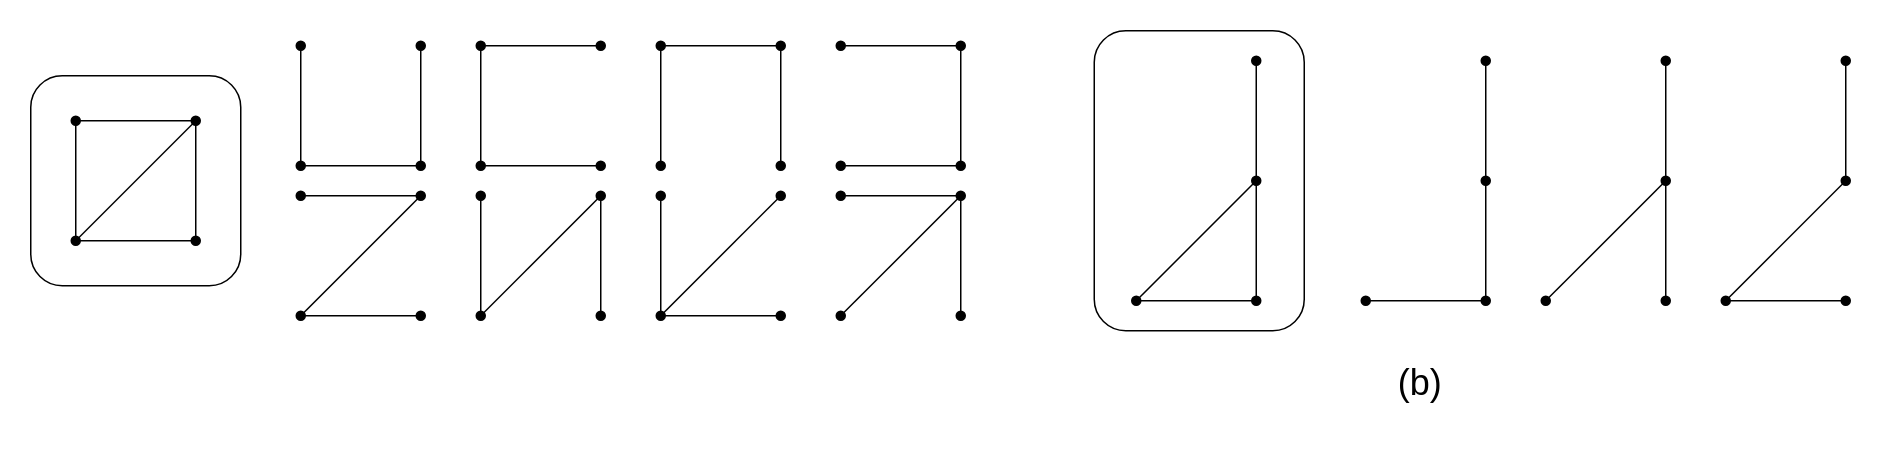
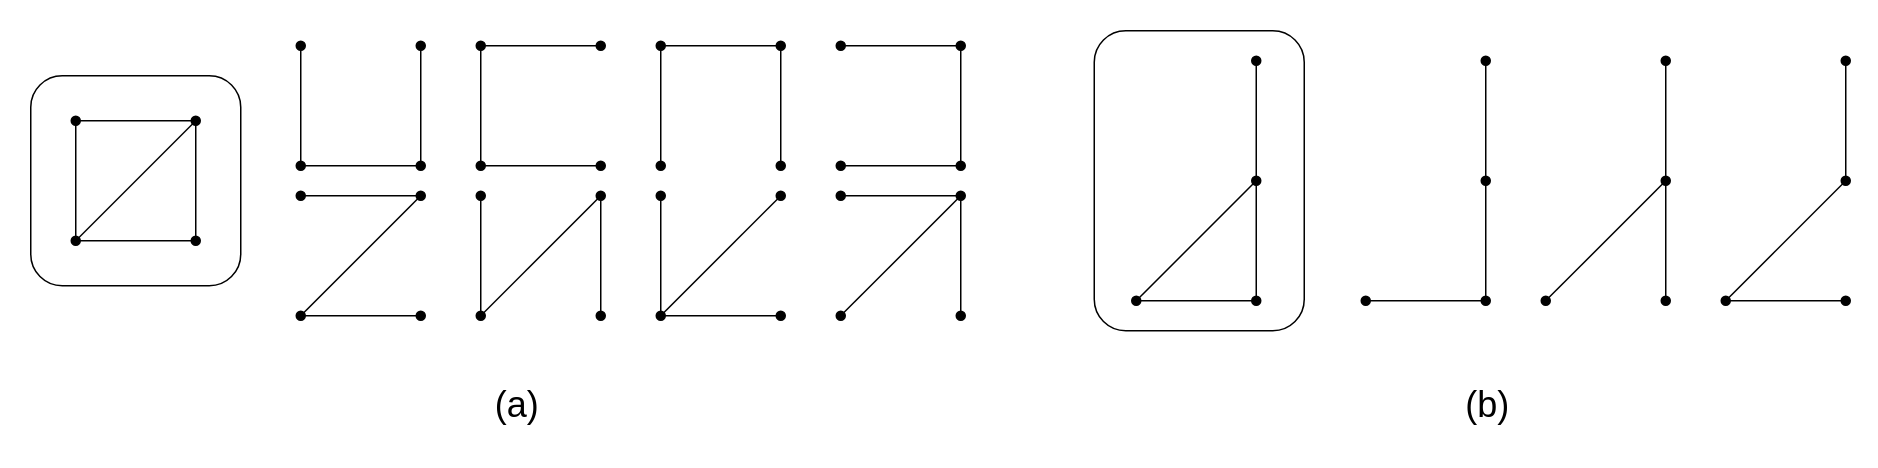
  <mxCell id="0" />
  <mxCell id="1" parent="0" />
  <mxCell id="2" value="" style="rounded=1;whiteSpace=wrap;html=1;fillColor=none;" vertex="1" parent="1"><mxGeometry x="20" y="50" width="140" height="140" as="geometry" /></mxCell>
  <mxCell id="3" value="" style="group" vertex="1" connectable="0" parent="1"><mxGeometry x="50" y="80" width="80" height="80" as="geometry" /></mxCell>
  <mxCell id="4" value="" style="group" vertex="1" connectable="0" parent="3"><mxGeometry width="80" height="80" as="geometry" /></mxCell>
  <mxCell id="5" value="" style="endArrow=oval;html=1;rounded=0;startArrow=oval;startFill=1;endFill=1;" edge="1" parent="4"><mxGeometry width="50" height="50" relative="1" as="geometry"><mxPoint as="sourcePoint" /><mxPoint x="80" as="targetPoint" /></mxGeometry></mxCell>
  <mxCell id="6" value="" style="endArrow=oval;html=1;rounded=0;startArrow=oval;startFill=1;endFill=1;" edge="1" parent="4"><mxGeometry width="50" height="50" relative="1" as="geometry"><mxPoint y="80" as="sourcePoint" /><mxPoint x="80" y="80" as="targetPoint" /></mxGeometry></mxCell>
  <mxCell id="7" value="" style="endArrow=none;html=1;rounded=0;" edge="1" parent="4"><mxGeometry width="50" height="50" relative="1" as="geometry"><mxPoint y="80" as="sourcePoint" /><mxPoint as="targetPoint" /></mxGeometry></mxCell>
  <mxCell id="8" value="" style="endArrow=none;html=1;rounded=0;" edge="1" parent="4"><mxGeometry width="50" height="50" relative="1" as="geometry"><mxPoint x="80" y="80" as="sourcePoint" /><mxPoint x="80" as="targetPoint" /></mxGeometry></mxCell>
  <mxCell id="9" value="" style="endArrow=none;html=1;rounded=0;" edge="1" parent="4"><mxGeometry width="50" height="50" relative="1" as="geometry"><mxPoint y="80" as="sourcePoint" /><mxPoint x="80" as="targetPoint" /></mxGeometry></mxCell>
  <mxCell id="10" value="" style="group" vertex="1" connectable="0" parent="1"><mxGeometry x="200" y="130" width="80" height="80" as="geometry" /></mxCell>
  <mxCell id="11" value="" style="endArrow=oval;html=1;rounded=0;startArrow=oval;startFill=1;endFill=1;" edge="1" parent="10"><mxGeometry width="50" height="50" relative="1" as="geometry"><mxPoint as="sourcePoint" /><mxPoint x="80" as="targetPoint" /></mxGeometry></mxCell>
  <mxCell id="12" value="" style="endArrow=oval;html=1;rounded=0;startArrow=oval;startFill=1;endFill=1;" edge="1" parent="10"><mxGeometry width="50" height="50" relative="1" as="geometry"><mxPoint y="80" as="sourcePoint" /><mxPoint x="80" y="80" as="targetPoint" /></mxGeometry></mxCell>
  <mxCell id="13" value="" style="endArrow=none;html=1;rounded=0;" edge="1" parent="10"><mxGeometry width="50" height="50" relative="1" as="geometry"><mxPoint y="80" as="sourcePoint" /><mxPoint x="80" as="targetPoint" /></mxGeometry></mxCell>
  <mxCell id="14" value="" style="group" vertex="1" connectable="0" parent="1"><mxGeometry x="200" y="30" width="80" height="80" as="geometry" /></mxCell>
  <mxCell id="15" value="" style="endArrow=oval;html=1;rounded=0;startArrow=oval;startFill=1;endFill=1;" edge="1" parent="14"><mxGeometry width="50" height="50" relative="1" as="geometry"><mxPoint y="80" as="sourcePoint" /><mxPoint x="80" y="80" as="targetPoint" /></mxGeometry></mxCell>
  <mxCell id="16" value="" style="endArrow=oval;html=1;rounded=0;endFill=1;" edge="1" parent="14"><mxGeometry width="50" height="50" relative="1" as="geometry"><mxPoint y="80" as="sourcePoint" /><mxPoint as="targetPoint" /></mxGeometry></mxCell>
  <mxCell id="17" value="" style="endArrow=oval;html=1;rounded=0;endFill=1;" edge="1" parent="14"><mxGeometry width="50" height="50" relative="1" as="geometry"><mxPoint x="80" y="80" as="sourcePoint" /><mxPoint x="80" as="targetPoint" /></mxGeometry></mxCell>
  <mxCell id="18" value="" style="group" vertex="1" connectable="0" parent="1"><mxGeometry x="320" y="130" width="80" height="80" as="geometry" /></mxCell>
  <mxCell id="19" value="" style="endArrow=oval;html=1;rounded=0;startArrow=oval;startFill=1;endFill=1;" edge="1" parent="18"><mxGeometry width="50" height="50" relative="1" as="geometry"><mxPoint y="80" as="sourcePoint" /><mxPoint as="targetPoint" /></mxGeometry></mxCell>
  <mxCell id="20" value="" style="endArrow=oval;html=1;rounded=0;startArrow=oval;startFill=1;endFill=1;" edge="1" parent="18"><mxGeometry width="50" height="50" relative="1" as="geometry"><mxPoint x="80" y="80" as="sourcePoint" /><mxPoint x="80" as="targetPoint" /></mxGeometry></mxCell>
  <mxCell id="21" value="" style="endArrow=none;html=1;rounded=0;" edge="1" parent="18"><mxGeometry width="50" height="50" relative="1" as="geometry"><mxPoint y="80" as="sourcePoint" /><mxPoint x="80" as="targetPoint" /></mxGeometry></mxCell>
  <mxCell id="22" value="" style="group" vertex="1" connectable="0" parent="1"><mxGeometry x="320" y="30" width="80" height="80" as="geometry" /></mxCell>
  <mxCell id="23" value="" style="endArrow=oval;html=1;rounded=0;startArrow=oval;startFill=1;endFill=1;" edge="1" parent="22"><mxGeometry width="50" height="50" relative="1" as="geometry"><mxPoint as="sourcePoint" /><mxPoint x="80" as="targetPoint" /></mxGeometry></mxCell>
  <mxCell id="24" value="" style="endArrow=oval;html=1;rounded=0;startArrow=oval;startFill=1;endFill=1;" edge="1" parent="22"><mxGeometry width="50" height="50" relative="1" as="geometry"><mxPoint y="80" as="sourcePoint" /><mxPoint x="80" y="80" as="targetPoint" /></mxGeometry></mxCell>
  <mxCell id="25" value="" style="endArrow=none;html=1;rounded=0;" edge="1" parent="22"><mxGeometry width="50" height="50" relative="1" as="geometry"><mxPoint y="80" as="sourcePoint" /><mxPoint as="targetPoint" /></mxGeometry></mxCell>
  <mxCell id="26" value="" style="group" vertex="1" connectable="0" parent="1"><mxGeometry x="440" y="130" width="80" height="80" as="geometry" /></mxCell>
  <mxCell id="27" value="" style="endArrow=oval;html=1;rounded=0;startArrow=oval;startFill=1;endFill=1;" edge="1" parent="26"><mxGeometry width="50" height="50" relative="1" as="geometry"><mxPoint y="80" as="sourcePoint" /><mxPoint x="80" y="80" as="targetPoint" /></mxGeometry></mxCell>
  <mxCell id="28" value="" style="endArrow=oval;html=1;rounded=0;endFill=1;" edge="1" parent="26"><mxGeometry width="50" height="50" relative="1" as="geometry"><mxPoint y="80" as="sourcePoint" /><mxPoint as="targetPoint" /></mxGeometry></mxCell>
  <mxCell id="29" value="" style="endArrow=oval;html=1;rounded=0;endFill=1;" edge="1" parent="26"><mxGeometry width="50" height="50" relative="1" as="geometry"><mxPoint y="80" as="sourcePoint" /><mxPoint x="80" as="targetPoint" /></mxGeometry></mxCell>
  <mxCell id="30" value="" style="group" vertex="1" connectable="0" parent="1"><mxGeometry x="440" y="30" width="80" height="80" as="geometry" /></mxCell>
  <mxCell id="31" value="" style="endArrow=oval;html=1;rounded=0;startArrow=oval;startFill=1;endFill=1;" edge="1" parent="30"><mxGeometry width="50" height="50" relative="1" as="geometry"><mxPoint as="sourcePoint" /><mxPoint x="80" as="targetPoint" /></mxGeometry></mxCell>
  <mxCell id="32" value="" style="endArrow=none;html=1;rounded=0;startArrow=oval;startFill=1;" edge="1" parent="30"><mxGeometry width="50" height="50" relative="1" as="geometry"><mxPoint y="80" as="sourcePoint" /><mxPoint as="targetPoint" /></mxGeometry></mxCell>
  <mxCell id="33" value="" style="endArrow=none;html=1;rounded=0;startArrow=oval;startFill=1;" edge="1" parent="30"><mxGeometry width="50" height="50" relative="1" as="geometry"><mxPoint x="80" y="80" as="sourcePoint" /><mxPoint x="80" as="targetPoint" /></mxGeometry></mxCell>
  <mxCell id="34" value="" style="group" vertex="1" connectable="0" parent="1"><mxGeometry x="560" y="130" width="80" height="80" as="geometry" /></mxCell>
  <mxCell id="35" value="" style="endArrow=oval;html=1;rounded=0;startArrow=oval;startFill=1;endFill=1;" edge="1" parent="34"><mxGeometry width="50" height="50" relative="1" as="geometry"><mxPoint as="sourcePoint" /><mxPoint x="80" as="targetPoint" /></mxGeometry></mxCell>
  <mxCell id="36" value="" style="endArrow=none;html=1;rounded=0;startArrow=oval;startFill=1;" edge="1" parent="34"><mxGeometry width="50" height="50" relative="1" as="geometry"><mxPoint x="80" y="80" as="sourcePoint" /><mxPoint x="80" as="targetPoint" /></mxGeometry></mxCell>
  <mxCell id="37" value="" style="endArrow=none;html=1;rounded=0;startArrow=oval;startFill=1;" edge="1" parent="34"><mxGeometry width="50" height="50" relative="1" as="geometry"><mxPoint y="80" as="sourcePoint" /><mxPoint x="80" as="targetPoint" /></mxGeometry></mxCell>
  <mxCell id="38" value="" style="group" vertex="1" connectable="0" parent="1"><mxGeometry x="560" y="30" width="80" height="80" as="geometry" /></mxCell>
  <mxCell id="39" value="" style="endArrow=oval;html=1;rounded=0;startArrow=oval;startFill=1;endFill=1;" edge="1" parent="38"><mxGeometry width="50" height="50" relative="1" as="geometry"><mxPoint as="sourcePoint" /><mxPoint x="80" as="targetPoint" /></mxGeometry></mxCell>
  <mxCell id="40" value="" style="endArrow=oval;html=1;rounded=0;startArrow=oval;startFill=1;endFill=1;" edge="1" parent="38"><mxGeometry width="50" height="50" relative="1" as="geometry"><mxPoint y="80" as="sourcePoint" /><mxPoint x="80" y="80" as="targetPoint" /></mxGeometry></mxCell>
  <mxCell id="41" value="" style="endArrow=none;html=1;rounded=0;" edge="1" parent="38"><mxGeometry width="50" height="50" relative="1" as="geometry"><mxPoint x="80" y="80" as="sourcePoint" /><mxPoint x="80" as="targetPoint" /></mxGeometry></mxCell>
  <mxCell id="42" value="" style="rounded=1;whiteSpace=wrap;html=1;fillColor=none;" vertex="1" parent="1"><mxGeometry x="729" y="20" width="140" height="200" as="geometry" /></mxCell>
  <mxCell id="43" value="" style="group" vertex="1" connectable="0" parent="1"><mxGeometry x="757" y="40" width="80" height="160" as="geometry" /></mxCell>
  <mxCell id="44" value="" style="endArrow=oval;html=1;rounded=0;startArrow=oval;startFill=1;endFill=1;" edge="1" parent="43"><mxGeometry width="50" height="50" relative="1" as="geometry"><mxPoint x="80" as="sourcePoint" /><mxPoint x="80" y="80" as="targetPoint" /></mxGeometry></mxCell>
  <mxCell id="45" value="" style="endArrow=oval;html=1;rounded=0;startArrow=oval;startFill=1;endFill=1;" edge="1" parent="43"><mxGeometry width="50" height="50" relative="1" as="geometry"><mxPoint y="160" as="sourcePoint" /><mxPoint x="80" y="160" as="targetPoint" /></mxGeometry></mxCell>
  <mxCell id="46" value="" style="endArrow=none;html=1;rounded=0;" edge="1" parent="43"><mxGeometry width="50" height="50" relative="1" as="geometry"><mxPoint x="80" y="160" as="sourcePoint" /><mxPoint x="80" y="80" as="targetPoint" /></mxGeometry></mxCell>
  <mxCell id="47" value="" style="endArrow=none;html=1;rounded=0;" edge="1" parent="43"><mxGeometry width="50" height="50" relative="1" as="geometry"><mxPoint y="160" as="sourcePoint" /><mxPoint x="80" y="80" as="targetPoint" /></mxGeometry></mxCell>
  <mxCell id="48" value="" style="group" vertex="1" connectable="0" parent="1"><mxGeometry x="910" y="40" width="80" height="160" as="geometry" /></mxCell>
  <mxCell id="49" value="" style="endArrow=oval;html=1;rounded=0;startArrow=oval;startFill=1;endFill=1;" edge="1" parent="48"><mxGeometry width="50" height="50" relative="1" as="geometry"><mxPoint x="80" as="sourcePoint" /><mxPoint x="80" y="80" as="targetPoint" /></mxGeometry></mxCell>
  <mxCell id="50" value="" style="endArrow=oval;html=1;rounded=0;startArrow=oval;startFill=1;endFill=1;" edge="1" parent="48"><mxGeometry width="50" height="50" relative="1" as="geometry"><mxPoint y="160" as="sourcePoint" /><mxPoint x="80" y="160" as="targetPoint" /></mxGeometry></mxCell>
  <mxCell id="51" value="" style="endArrow=none;html=1;rounded=0;" edge="1" parent="48"><mxGeometry width="50" height="50" relative="1" as="geometry"><mxPoint x="80" y="160" as="sourcePoint" /><mxPoint x="80" y="80" as="targetPoint" /></mxGeometry></mxCell>
  <mxCell id="52" value="" style="group" vertex="1" connectable="0" parent="1"><mxGeometry x="1030" y="40" width="80" height="160" as="geometry" /></mxCell>
  <mxCell id="53" value="" style="endArrow=oval;html=1;rounded=0;startArrow=oval;startFill=1;endFill=1;" edge="1" parent="52"><mxGeometry width="50" height="50" relative="1" as="geometry"><mxPoint x="80" as="sourcePoint" /><mxPoint x="80" y="80" as="targetPoint" /></mxGeometry></mxCell>
  <mxCell id="54" value="" style="endArrow=none;html=1;rounded=0;startArrow=oval;startFill=1;" edge="1" parent="52"><mxGeometry width="50" height="50" relative="1" as="geometry"><mxPoint x="80" y="160" as="sourcePoint" /><mxPoint x="80" y="80" as="targetPoint" /></mxGeometry></mxCell>
  <mxCell id="55" value="" style="endArrow=none;html=1;rounded=0;startArrow=oval;startFill=1;" edge="1" parent="52"><mxGeometry width="50" height="50" relative="1" as="geometry"><mxPoint y="160" as="sourcePoint" /><mxPoint x="80" y="80" as="targetPoint" /></mxGeometry></mxCell>
  <mxCell id="56" value="" style="group" vertex="1" connectable="0" parent="1"><mxGeometry x="1150" y="40" width="80" height="160" as="geometry" /></mxCell>
  <mxCell id="57" value="" style="endArrow=oval;html=1;rounded=0;startArrow=oval;startFill=1;endFill=1;" edge="1" parent="56"><mxGeometry width="50" height="50" relative="1" as="geometry"><mxPoint x="80" as="sourcePoint" /><mxPoint x="80" y="80" as="targetPoint" /></mxGeometry></mxCell>
  <mxCell id="58" value="" style="endArrow=oval;html=1;rounded=0;startArrow=oval;startFill=1;endFill=1;" edge="1" parent="56"><mxGeometry width="50" height="50" relative="1" as="geometry"><mxPoint y="160" as="sourcePoint" /><mxPoint x="80" y="160" as="targetPoint" /></mxGeometry></mxCell>
  <mxCell id="59" value="" style="endArrow=none;html=1;rounded=0;" edge="1" parent="56"><mxGeometry width="50" height="50" relative="1" as="geometry"><mxPoint y="160" as="sourcePoint" /><mxPoint x="80" y="80" as="targetPoint" /></mxGeometry></mxCell>
- <mxCell id="61" value="&lt;font style=&quot;font-size: 24px;&quot;&gt;(b)&lt;/font&gt;" style="text;html=1;align=center;verticalAlign=middle;resizable=0;points=[];autosize=1;strokeColor=none;fillColor=none;" vertex="1" parent="1"><mxGeometry x="921" y="235" width="50" height="40" as="geometry" /></mxCell>
+ <mxCell id="60" value="&lt;font style=&quot;font-size: 24px;&quot;&gt;(a)&lt;/font&gt;" style="text;html=1;align=center;verticalAlign=middle;resizable=0;points=[];autosize=1;strokeColor=none;fillColor=none;" vertex="1" parent="1"><mxGeometry x="319" y="250" width="50" height="40" as="geometry" /></mxCell>
+ <mxCell id="61" value="&lt;font style=&quot;font-size: 24px;&quot;&gt;(b)&lt;/font&gt;" style="text;html=1;align=center;verticalAlign=middle;resizable=0;points=[];autosize=1;strokeColor=none;fillColor=none;" vertex="1" parent="1"><mxGeometry x="966" y="250" width="50" height="40" as="geometry" /></mxCell>
